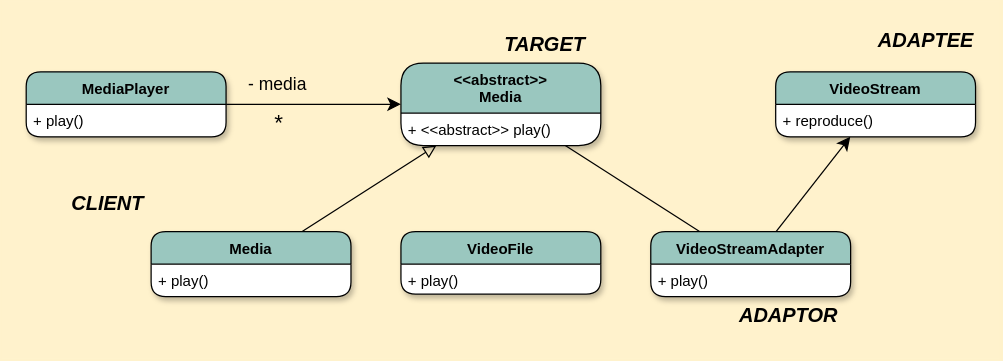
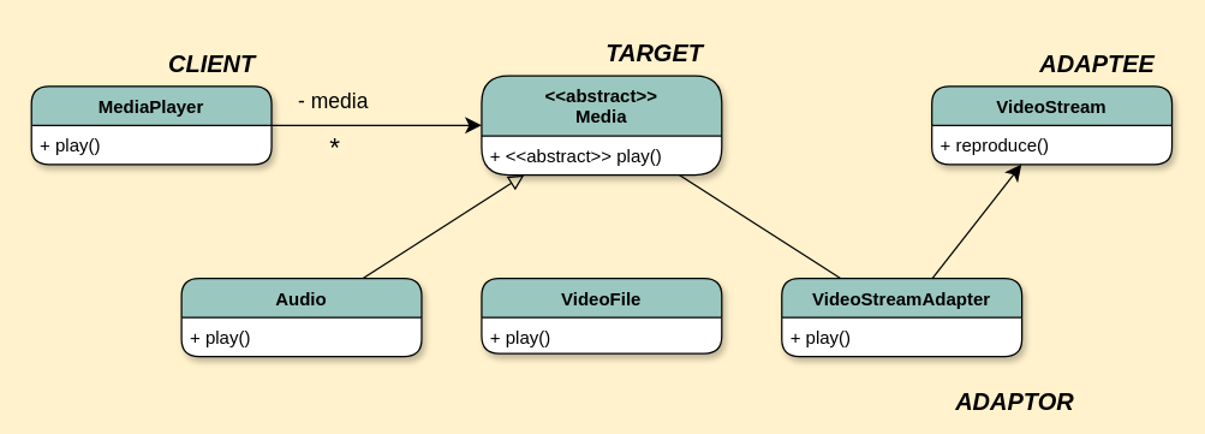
  <mxCell id="0" />
  <mxCell id="1" parent="0" />
  <mxCell id="2" style="edgeStyle=none;curved=1;rounded=0;orthogonalLoop=1;jettySize=auto;html=1;fontSize=12;startSize=8;endSize=8;strokeColor=#000000;" parent="1" source="5" target="7" edge="1"><mxGeometry relative="1" as="geometry" /></mxCell>
  <mxCell id="3" value="- media" style="edgeLabel;html=1;align=center;verticalAlign=middle;resizable=0;points=[];fontSize=14;labelBackgroundColor=none;fontColor=#000000;" parent="2" vertex="1" connectable="0"><mxGeometry x="-0.431" y="-2" relative="1" as="geometry"><mxPoint y="-19" as="offset" /></mxGeometry></mxCell>
  <mxCell id="4" value="*" style="edgeLabel;html=1;align=center;verticalAlign=middle;resizable=0;points=[];fontSize=18;labelBackgroundColor=none;fontColor=#000000;" parent="2" vertex="1" connectable="0"><mxGeometry x="-0.414" relative="1" as="geometry"><mxPoint y="14" as="offset" /></mxGeometry></mxCell>
  <mxCell id="5" value="MediaPlayer" style="swimlane;fontStyle=1;align=center;verticalAlign=top;childLayout=stackLayout;horizontal=1;startSize=26;horizontalStack=0;resizeParent=1;resizeParentMax=0;resizeLast=0;collapsible=1;marginBottom=0;whiteSpace=wrap;html=1;fillColor=#9AC7BF;swimlaneFillColor=default;rounded=1;shadow=1;" parent="1" vertex="1"><mxGeometry y="57" width="160" height="52" as="geometry" x="20" /></mxCell>
  <mxCell id="6" value="+ play()" style="text;strokeColor=none;fillColor=none;align=left;verticalAlign=top;spacingLeft=4;spacingRight=4;overflow=hidden;rotatable=0;points=[[0,0.5],[1,0.5]];portConstraint=eastwest;whiteSpace=wrap;html=1;" parent="5" vertex="1"><mxGeometry y="26" width="160" height="26" as="geometry" /></mxCell>
  <mxCell id="7" value="&amp;lt;&amp;lt;abstract&amp;gt;&amp;gt;&lt;div&gt;Media&lt;/div&gt;" style="swimlane;fontStyle=1;align=center;verticalAlign=top;childLayout=stackLayout;horizontal=1;startSize=40;horizontalStack=0;resizeParent=1;resizeParentMax=0;resizeLast=0;collapsible=1;marginBottom=0;whiteSpace=wrap;html=1;fillColor=#9AC7BF;swimlaneFillColor=default;rounded=1;shadow=1;" parent="1" vertex="1"><mxGeometry x="320" y="50" width="160" height="66" as="geometry" /></mxCell>
  <mxCell id="8" value="+ &amp;lt;&amp;lt;abstract&amp;gt;&amp;gt; play()" style="text;strokeColor=none;fillColor=none;align=left;verticalAlign=top;spacingLeft=4;spacingRight=4;overflow=hidden;rotatable=0;points=[[0,0.5],[1,0.5]];portConstraint=eastwest;whiteSpace=wrap;html=1;" parent="7" vertex="1"><mxGeometry y="40" width="160" height="26" as="geometry" /></mxCell>
  <mxCell id="9" style="edgeStyle=none;curved=1;rounded=0;orthogonalLoop=1;jettySize=auto;html=1;fontSize=12;startSize=8;endSize=8;endArrow=block;endFill=0;strokeColor=#000000;" parent="1" source="10" target="7" edge="1"><mxGeometry relative="1" as="geometry" /></mxCell>
- <mxCell id="10" value="Media" style="swimlane;fontStyle=1;align=center;verticalAlign=top;childLayout=stackLayout;horizontal=1;startSize=26;horizontalStack=0;resizeParent=1;resizeParentMax=0;resizeLast=0;collapsible=1;marginBottom=0;whiteSpace=wrap;html=1;fillColor=#9AC7BF;swimlaneFillColor=default;rounded=1;shadow=1;" parent="1" vertex="1"><mxGeometry x="120" y="185" width="160" height="52" as="geometry" /></mxCell>
+ <mxCell id="10" value="Audio" style="swimlane;fontStyle=1;align=center;verticalAlign=top;childLayout=stackLayout;horizontal=1;startSize=26;horizontalStack=0;resizeParent=1;resizeParentMax=0;resizeLast=0;collapsible=1;marginBottom=0;whiteSpace=wrap;html=1;fillColor=#9AC7BF;swimlaneFillColor=default;rounded=1;shadow=1;" parent="1" vertex="1"><mxGeometry x="120" y="185" width="160" height="52" as="geometry" /></mxCell>
  <mxCell id="11" value="+ play()" style="text;strokeColor=none;fillColor=none;align=left;verticalAlign=top;spacingLeft=4;spacingRight=4;overflow=hidden;rotatable=0;points=[[0,0.5],[1,0.5]];portConstraint=eastwest;whiteSpace=wrap;html=1;" parent="10" vertex="1"><mxGeometry y="26" width="160" height="26" as="geometry" /></mxCell>
  <mxCell id="12" value="VideoFile" style="swimlane;fontStyle=1;align=center;verticalAlign=top;childLayout=stackLayout;horizontal=1;startSize=26;horizontalStack=0;resizeParent=1;resizeParentMax=0;resizeLast=0;collapsible=1;marginBottom=0;whiteSpace=wrap;html=1;fillColor=#9AC7BF;swimlaneFillColor=default;rounded=1;shadow=1;" parent="1" vertex="1"><mxGeometry x="320" y="185" width="160" height="50" as="geometry" /></mxCell>
  <mxCell id="13" value="+ play()" style="text;strokeColor=none;fillColor=none;align=left;verticalAlign=top;spacingLeft=4;spacingRight=4;overflow=hidden;rotatable=0;points=[[0,0.5],[1,0.5]];portConstraint=eastwest;whiteSpace=wrap;html=1;" parent="12" vertex="1"><mxGeometry y="26" width="160" height="24" as="geometry" /></mxCell>
  <mxCell id="14" value="VideoStream" style="swimlane;fontStyle=1;align=center;verticalAlign=top;childLayout=stackLayout;horizontal=1;startSize=26;horizontalStack=0;resizeParent=1;resizeParentMax=0;resizeLast=0;collapsible=1;marginBottom=0;whiteSpace=wrap;html=1;fillColor=#9AC7BF;swimlaneFillColor=default;rounded=1;shadow=1;" parent="1" vertex="1"><mxGeometry x="620" y="57" width="160" height="52" as="geometry" /></mxCell>
  <mxCell id="15" value="+ reproduce()" style="text;strokeColor=none;fillColor=none;align=left;verticalAlign=top;spacingLeft=4;spacingRight=4;overflow=hidden;rotatable=0;points=[[0,0.5],[1,0.5]];portConstraint=eastwest;whiteSpace=wrap;html=1;" parent="14" vertex="1"><mxGeometry y="26" width="160" height="26" as="geometry" /></mxCell>
- <mxCell id="16" value="CLIENT" style="text;html=1;align=center;verticalAlign=middle;resizable=0;points=[];autosize=1;strokeColor=none;fillColor=none;fontSize=16;fontColor=#000000;fontStyle=3" parent="1" vertex="1"><mxGeometry x="45" y="147" width="80" height="30" as="geometry" /></mxCell>
+ <mxCell id="16" value="CLIENT" style="text;html=1;align=center;verticalAlign=middle;resizable=0;points=[];autosize=1;strokeColor=none;fillColor=none;fontSize=16;fontColor=#000000;fontStyle=3" parent="1" vertex="1"><mxGeometry x="100" y="27" width="80" height="30" as="geometry" /></mxCell>
  <mxCell id="17" value="TARGET" style="text;html=1;align=center;verticalAlign=middle;resizable=0;points=[];autosize=1;strokeColor=none;fillColor=none;fontSize=16;fontColor=#000000;fontStyle=3" parent="1" vertex="1"><mxGeometry x="390" y="20" width="90" height="30" as="geometry" /></mxCell>
- <mxCell id="18" value="ADAPTEE" style="text;html=1;align=center;verticalAlign=middle;resizable=0;points=[];autosize=1;strokeColor=none;fillColor=none;fontSize=16;fontColor=#000000;fontStyle=3" parent="1" vertex="1"><mxGeometry x="690" y="17" width="100" height="30" as="geometry" /></mxCell>
+ <mxCell id="18" value="ADAPTEE" style="text;html=1;align=center;verticalAlign=middle;resizable=0;points=[];autosize=1;strokeColor=none;fillColor=none;fontSize=16;fontColor=#000000;fontStyle=3" parent="1" vertex="1"><mxGeometry x="680" y="27" width="100" height="30" as="geometry" /></mxCell>
  <mxCell id="19" style="edgeStyle=none;curved=1;rounded=0;orthogonalLoop=1;jettySize=auto;html=1;fontSize=12;startSize=8;endSize=8;strokeColor=#000000;align=center;verticalAlign=middle;fontFamily=Helvetica;fontColor=default;labelBackgroundColor=default;endArrow=none;endFill=0;" parent="1" source="21" target="7" edge="1"><mxGeometry relative="1" as="geometry" /></mxCell>
  <mxCell id="20" style="edgeStyle=none;curved=1;rounded=0;orthogonalLoop=1;jettySize=auto;html=1;fontSize=12;startSize=8;endSize=8;dashed=0;strokeColor=#000000;" parent="1" source="21" target="14" edge="1"><mxGeometry relative="1" as="geometry" /></mxCell>
  <mxCell id="21" value="VideoStreamAdapter" style="swimlane;fontStyle=1;align=center;verticalAlign=top;childLayout=stackLayout;horizontal=1;startSize=26;horizontalStack=0;resizeParent=1;resizeParentMax=0;resizeLast=0;collapsible=1;marginBottom=0;whiteSpace=wrap;html=1;fillColor=#9AC7BF;swimlaneFillColor=default;rounded=1;shadow=1;" parent="1" vertex="1"><mxGeometry x="520" y="185" width="160" height="52" as="geometry" /></mxCell>
  <mxCell id="22" value="+ play()" style="text;strokeColor=none;fillColor=none;align=left;verticalAlign=top;spacingLeft=4;spacingRight=4;overflow=hidden;rotatable=0;points=[[0,0.5],[1,0.5]];portConstraint=eastwest;whiteSpace=wrap;html=1;" parent="21" vertex="1"><mxGeometry y="26" width="160" height="26" as="geometry" /></mxCell>
- <mxCell id="23" value="ADAPTOR" style="text;html=1;align=center;verticalAlign=middle;resizable=0;points=[];autosize=1;strokeColor=none;fillColor=none;fontSize=16;fontColor=#000000;fontStyle=3" parent="1" vertex="1"><mxGeometry x="580" y="237" width="100" height="30" as="geometry" /></mxCell>
+ <mxCell id="23" value="ADAPTOR" style="text;html=1;align=center;verticalAlign=middle;resizable=0;points=[];autosize=1;strokeColor=none;fillColor=none;fontSize=16;fontColor=#000000;fontStyle=3" parent="1" vertex="1"><mxGeometry x="625" y="252" width="100" height="30" as="geometry" /></mxCell>
